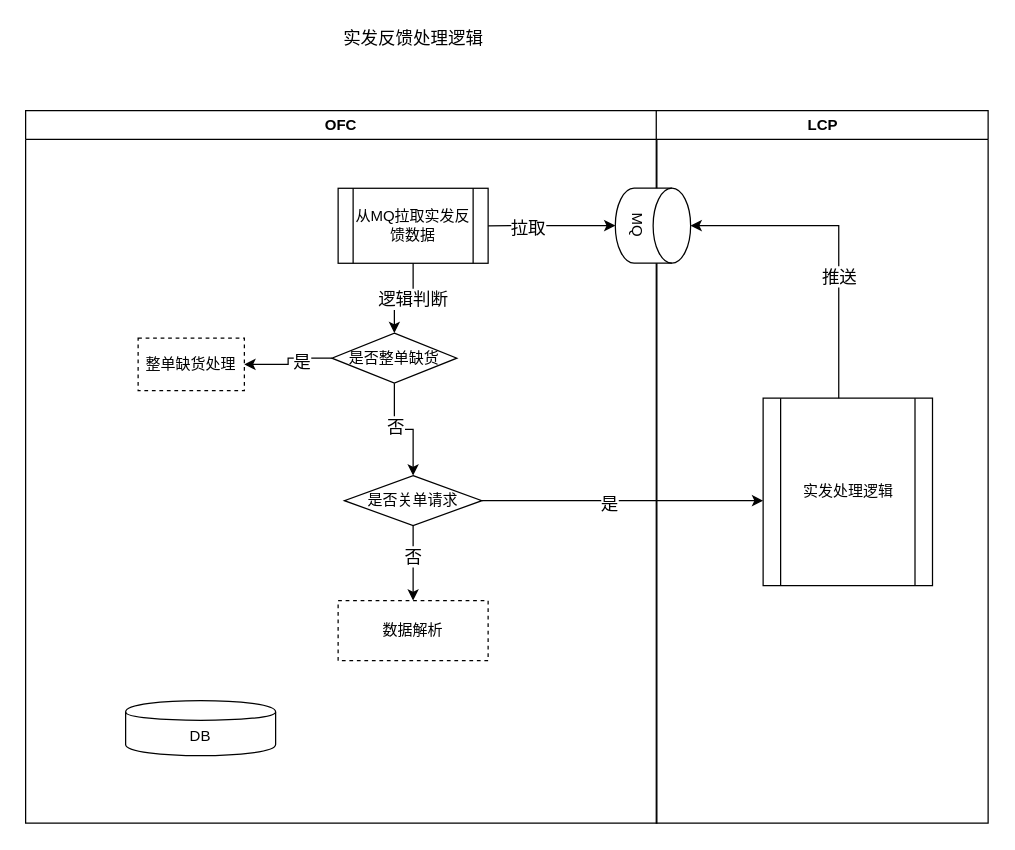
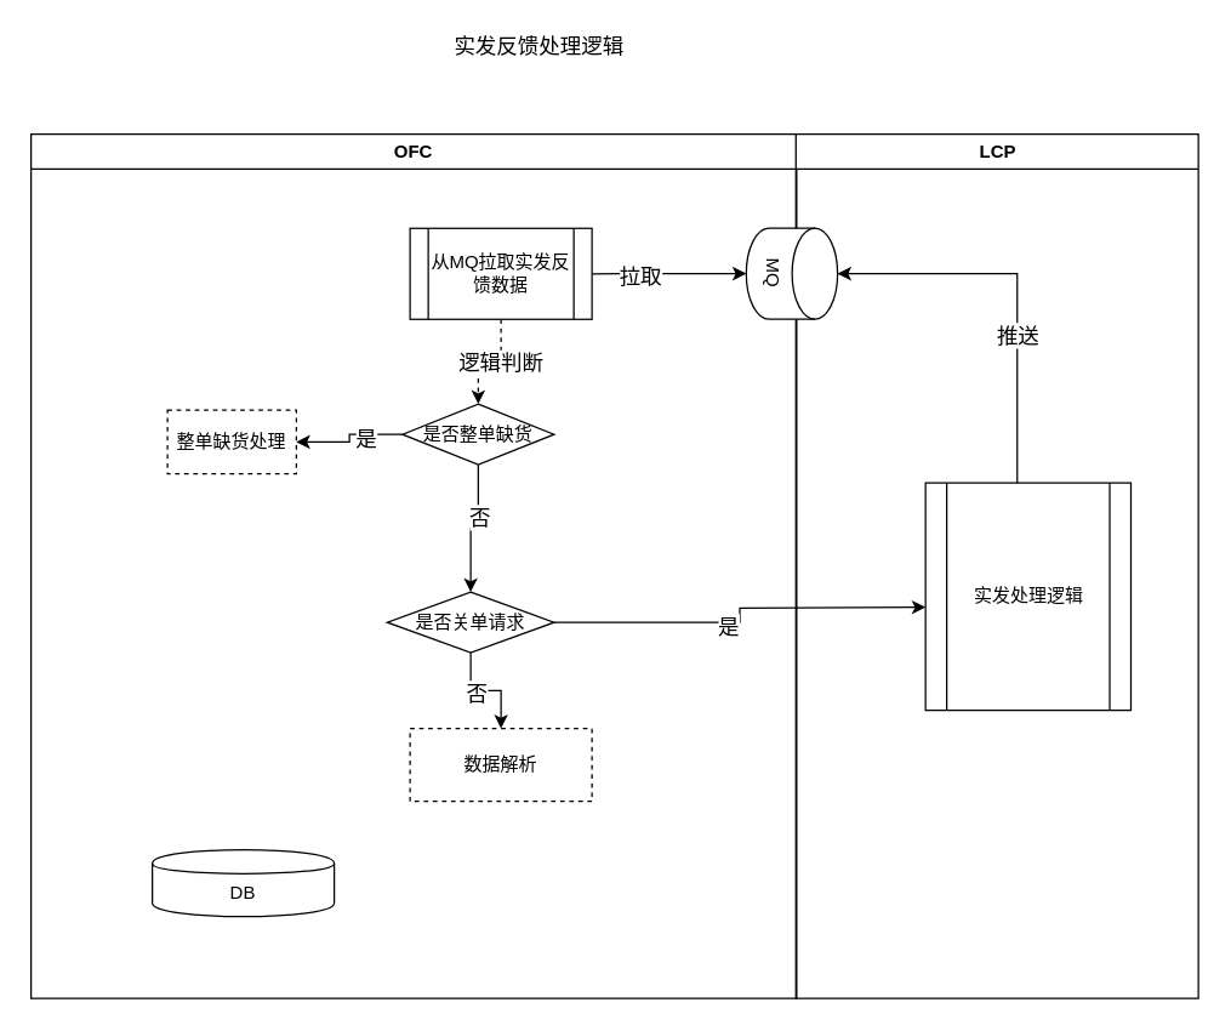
  <mxCell id="0" />
  <mxCell id="1" parent="0" />
  <mxCell id="2" value="OFC" style="swimlane;whiteSpace=wrap" parent="1" vertex="1"><mxGeometry x="20" y="88" width="505" height="570" as="geometry" /></mxCell>
  <mxCell id="3" value="从MQ拉取实发反馈数据" style="shape=process;whiteSpace=wrap;html=1;backgroundOutline=1;" vertex="1" parent="2"><mxGeometry x="250" y="62.12" width="120" height="60" as="geometry" /></mxCell>
  <mxCell id="4" value="是否整单缺货" style="rhombus;whiteSpace=wrap;html=1;" vertex="1" parent="2"><mxGeometry x="245" y="178" width="100" height="40" as="geometry" /></mxCell>
- <mxCell id="5" value="" style="edgeStyle=orthogonalEdgeStyle;rounded=0;orthogonalLoop=1;jettySize=auto;html=1;" edge="1" parent="2" source="3" target="4"><mxGeometry relative="1" as="geometry" /></mxCell>
+ <mxCell id="5" value="" style="edgeStyle=orthogonalEdgeStyle;rounded=0;orthogonalLoop=1;jettySize=auto;html=1;dashed=1;" edge="1" parent="2" source="3" target="4"><mxGeometry relative="1" as="geometry" /></mxCell>
  <mxCell id="6" value="逻辑判断" style="edgeLabel;html=1;align=center;verticalAlign=middle;resizable=0;points=[];fontSize=14;" vertex="1" connectable="0" parent="5"><mxGeometry x="-0.206" relative="1" as="geometry"><mxPoint as="offset" /></mxGeometry></mxCell>
  <mxCell id="7" value="整单缺货处理" style="whiteSpace=wrap;html=1;dashed=1;" vertex="1" parent="2"><mxGeometry x="90" y="182" width="85" height="42" as="geometry" /></mxCell>
  <mxCell id="8" value="" style="edgeStyle=orthogonalEdgeStyle;rounded=0;orthogonalLoop=1;jettySize=auto;html=1;" edge="1" parent="2" source="4" target="7"><mxGeometry relative="1" as="geometry" /></mxCell>
  <mxCell id="9" value="是" style="edgeLabel;html=1;align=center;verticalAlign=middle;resizable=0;points=[];fontSize=14;" vertex="1" connectable="0" parent="8"><mxGeometry x="-0.321" y="2" relative="1" as="geometry"><mxPoint as="offset" /></mxGeometry></mxCell>
- <mxCell id="10" value="是否关单请求" style="rhombus;whiteSpace=wrap;html=1;" vertex="1" parent="2"><mxGeometry x="255" y="292" width="110" height="40" as="geometry" /></mxCell>
+ <mxCell id="10" value="是否关单请求" style="rhombus;whiteSpace=wrap;html=1;" vertex="1" parent="2"><mxGeometry x="235" y="302" width="110" height="40" as="geometry" /></mxCell>
  <mxCell id="11" value="" style="edgeStyle=orthogonalEdgeStyle;rounded=0;orthogonalLoop=1;jettySize=auto;html=1;" edge="1" parent="2" source="4" target="10"><mxGeometry relative="1" as="geometry" /></mxCell>
  <mxCell id="12" value="否" style="edgeLabel;html=1;align=center;verticalAlign=middle;resizable=0;points=[];fontSize=14;" vertex="1" connectable="0" parent="11"><mxGeometry x="-0.246" relative="1" as="geometry"><mxPoint as="offset" /></mxGeometry></mxCell>
  <mxCell id="13" value="数据解析" style="whiteSpace=wrap;html=1;dashed=1;" vertex="1" parent="2"><mxGeometry x="250" y="392" width="120" height="48" as="geometry" /></mxCell>
  <mxCell id="14" value="" style="edgeStyle=orthogonalEdgeStyle;rounded=0;orthogonalLoop=1;jettySize=auto;html=1;fontSize=14;" edge="1" parent="2" source="10" target="13"><mxGeometry relative="1" as="geometry" /></mxCell>
  <mxCell id="15" value="否" style="edgeLabel;html=1;align=center;verticalAlign=middle;resizable=0;points=[];fontSize=14;" vertex="1" connectable="0" parent="14"><mxGeometry x="-0.2" y="-1" relative="1" as="geometry"><mxPoint as="offset" /></mxGeometry></mxCell>
  <mxCell id="16" value="DB" style="shape=cylinder;whiteSpace=wrap;html=1;boundedLbl=1;backgroundOutline=1;" vertex="1" parent="2"><mxGeometry x="80" y="472" width="120" height="44" as="geometry" /></mxCell>
  <mxCell id="17" value="LCP" style="swimlane;whiteSpace=wrap" parent="1" vertex="1"><mxGeometry x="524.5" y="88" width="265.5" height="570" as="geometry" /></mxCell>
  <mxCell id="18" value="实发处理逻辑" style="shape=process;whiteSpace=wrap;html=1;backgroundOutline=1;" vertex="1" parent="17"><mxGeometry x="85.5" y="230" width="135.5" height="150" as="geometry" /></mxCell>
  <mxCell id="19" value="MQ" style="shape=cylinder3;whiteSpace=wrap;html=1;boundedLbl=1;backgroundOutline=1;size=15;rotation=90;" vertex="1" parent="17"><mxGeometry x="-32.63" y="61.87" width="60" height="60.25" as="geometry" /></mxCell>
  <mxCell id="20" value="" style="edgeStyle=orthogonalEdgeStyle;rounded=0;orthogonalLoop=1;jettySize=auto;html=1;fontSize=14;" edge="1" parent="17" source="18" target="19"><mxGeometry relative="1" as="geometry"><Array as="points"><mxPoint x="146" y="92" /></Array></mxGeometry></mxCell>
  <mxCell id="21" value="推送" style="edgeLabel;html=1;align=center;verticalAlign=middle;resizable=0;points=[];fontSize=14;" vertex="1" connectable="0" parent="20"><mxGeometry x="-0.235" relative="1" as="geometry"><mxPoint as="offset" /></mxGeometry></mxCell>
  <mxCell id="22" value="" style="endArrow=classic;html=1;exitX=1;exitY=0.5;exitDx=0;exitDy=0;entryX=0.5;entryY=1;entryDx=0;entryDy=0;entryPerimeter=0;" edge="1" parent="1" source="3" target="19"><mxGeometry width="50" height="50" relative="1" as="geometry"><mxPoint x="450" y="205" as="sourcePoint" /><mxPoint x="500" y="155" as="targetPoint" /></mxGeometry></mxCell>
  <mxCell id="23" value="拉取" style="edgeLabel;html=1;align=center;verticalAlign=middle;resizable=0;points=[];fontSize=14;" vertex="1" connectable="0" parent="22"><mxGeometry x="-0.385" y="-1" relative="1" as="geometry"><mxPoint as="offset" /></mxGeometry></mxCell>
  <mxCell id="24" value="" style="edgeStyle=orthogonalEdgeStyle;rounded=0;orthogonalLoop=1;jettySize=auto;html=1;fontSize=14;" edge="1" parent="1" source="10"><mxGeometry relative="1" as="geometry"><mxPoint x="610" y="400" as="targetPoint" /></mxGeometry></mxCell>
  <mxCell id="25" value="是" style="edgeLabel;html=1;align=center;verticalAlign=middle;resizable=0;points=[];fontSize=14;" vertex="1" connectable="0" parent="24"><mxGeometry x="-0.107" y="-2" relative="1" as="geometry"><mxPoint as="offset" /></mxGeometry></mxCell>
- <mxCell id="26" value="实发反馈处理逻辑" style="text;html=1;align=center;verticalAlign=middle;resizable=0;points=[];autosize=2;fontSize=14;" vertex="1" parent="1"><mxGeometry x="275" y="20" width="110" height="20" as="geometry" /></mxCell>
+ <mxCell id="26" value="实发反馈处理逻辑" style="text;html=1;align=center;verticalAlign=middle;resizable=0;points=[];autosize=2;fontSize=14;" vertex="1" parent="1"><mxGeometry x="300" y="20" width="110" height="20" as="geometry" /></mxCell>
